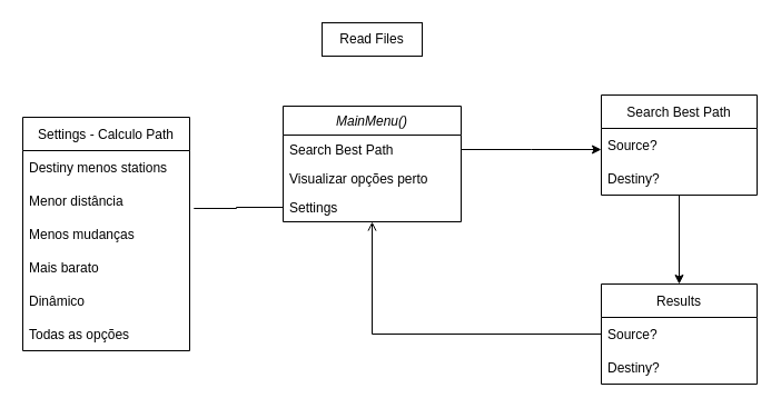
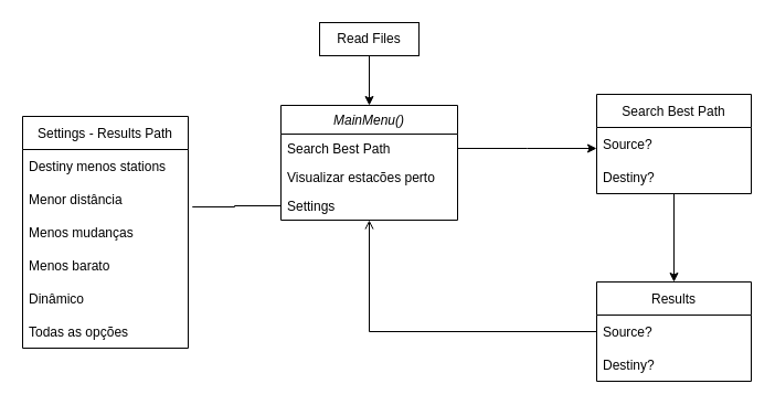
  <mxCell id="0" />
  <mxCell id="1" parent="0" />
  <mxCell id="2" value="MainMenu()" style="swimlane;fontStyle=2;align=center;verticalAlign=top;childLayout=stackLayout;horizontal=1;startSize=26;horizontalStack=0;resizeParent=1;resizeLast=0;collapsible=1;marginBottom=0;rounded=0;shadow=0;strokeWidth=1;" parent="1" vertex="1"><mxGeometry x="254" y="95" width="160" height="104" as="geometry"><mxRectangle x="230" y="140" width="160" height="26" as="alternateBounds" /></mxGeometry></mxCell>
  <mxCell id="3" value="Search Best Path&#10;" style="text;align=left;verticalAlign=top;spacingLeft=4;spacingRight=4;overflow=hidden;rotatable=0;points=[[0,0.5],[1,0.5]];portConstraint=eastwest;" parent="2" vertex="1"><mxGeometry y="26" width="160" height="26" as="geometry" /></mxCell>
- <mxCell id="4" value="Visualizar opções perto" style="text;align=left;verticalAlign=top;spacingLeft=4;spacingRight=4;overflow=hidden;rotatable=0;points=[[0,0.5],[1,0.5]];portConstraint=eastwest;rounded=0;shadow=0;html=0;" vertex="1" parent="2"><mxGeometry y="52" width="160" height="26" as="geometry" /></mxCell>
+ <mxCell id="4" value="Visualizar estacões perto" style="text;align=left;verticalAlign=top;spacingLeft=4;spacingRight=4;overflow=hidden;rotatable=0;points=[[0,0.5],[1,0.5]];portConstraint=eastwest;rounded=0;shadow=0;html=0;" vertex="1" parent="2"><mxGeometry y="52" width="160" height="26" as="geometry" /></mxCell>
  <mxCell id="5" value="Settings" style="text;align=left;verticalAlign=top;spacingLeft=4;spacingRight=4;overflow=hidden;rotatable=0;points=[[0,0.5],[1,0.5]];portConstraint=eastwest;rounded=0;shadow=0;html=0;" parent="2" vertex="1"><mxGeometry y="78" width="160" height="26" as="geometry" /></mxCell>
+ <mxCell id="6" style="edgeStyle=orthogonalEdgeStyle;rounded=0;orthogonalLoop=1;jettySize=auto;html=1;" edge="1" parent="1" source="7" target="2"><mxGeometry relative="1" as="geometry" /></mxCell>
  <mxCell id="7" value="Read Files" style="rounded=0;whiteSpace=wrap;html=1;" vertex="1" parent="1"><mxGeometry x="289" y="20" width="90" height="30" as="geometry" /></mxCell>
  <mxCell id="8" style="edgeStyle=orthogonalEdgeStyle;rounded=0;orthogonalLoop=1;jettySize=auto;html=1;" edge="1" parent="1" source="3"><mxGeometry relative="1" as="geometry"><mxPoint x="540" y="134" as="targetPoint" /></mxGeometry></mxCell>
- <mxCell id="9" value="Settings - Calculo Path" style="swimlane;fontStyle=0;childLayout=stackLayout;horizontal=1;startSize=30;horizontalStack=0;resizeParent=1;resizeParentMax=0;resizeLast=0;collapsible=1;marginBottom=0;" vertex="1" parent="1"><mxGeometry x="20" y="105" width="150" height="210" as="geometry" /></mxCell>
+ <mxCell id="9" value="Settings - Results Path" style="swimlane;fontStyle=0;childLayout=stackLayout;horizontal=1;startSize=30;horizontalStack=0;resizeParent=1;resizeParentMax=0;resizeLast=0;collapsible=1;marginBottom=0;" vertex="1" parent="1"><mxGeometry x="20" y="105" width="150" height="210" as="geometry" /></mxCell>
  <mxCell id="10" value="Destiny menos stations" style="text;strokeColor=none;fillColor=none;align=left;verticalAlign=middle;spacingLeft=4;spacingRight=4;overflow=hidden;points=[[0,0.5],[1,0.5]];portConstraint=eastwest;rotatable=0;" vertex="1" parent="9"><mxGeometry y="30" width="150" height="30" as="geometry" /></mxCell>
  <mxCell id="11" value="Menor distância" style="text;strokeColor=none;fillColor=none;align=left;verticalAlign=middle;spacingLeft=4;spacingRight=4;overflow=hidden;points=[[0,0.5],[1,0.5]];portConstraint=eastwest;rotatable=0;" vertex="1" parent="9"><mxGeometry y="60" width="150" height="30" as="geometry" /></mxCell>
  <mxCell id="12" value="Menos mudanças" style="text;strokeColor=none;fillColor=none;align=left;verticalAlign=middle;spacingLeft=4;spacingRight=4;overflow=hidden;points=[[0,0.5],[1,0.5]];portConstraint=eastwest;rotatable=0;" vertex="1" parent="9"><mxGeometry y="90" width="150" height="30" as="geometry" /></mxCell>
- <mxCell id="13" value="Mais barato" style="text;strokeColor=none;fillColor=none;align=left;verticalAlign=middle;spacingLeft=4;spacingRight=4;overflow=hidden;points=[[0,0.5],[1,0.5]];portConstraint=eastwest;rotatable=0;" vertex="1" parent="9"><mxGeometry y="120" width="150" height="30" as="geometry" /></mxCell>
+ <mxCell id="13" value="Menos barato" style="text;strokeColor=none;fillColor=none;align=left;verticalAlign=middle;spacingLeft=4;spacingRight=4;overflow=hidden;points=[[0,0.5],[1,0.5]];portConstraint=eastwest;rotatable=0;" vertex="1" parent="9"><mxGeometry y="120" width="150" height="30" as="geometry" /></mxCell>
  <mxCell id="14" value="Dinâmico" style="text;strokeColor=none;fillColor=none;align=left;verticalAlign=middle;spacingLeft=4;spacingRight=4;overflow=hidden;points=[[0,0.5],[1,0.5]];portConstraint=eastwest;rotatable=0;" vertex="1" parent="9"><mxGeometry y="150" width="150" height="30" as="geometry" /></mxCell>
  <mxCell id="15" value="Todas as opções" style="text;strokeColor=none;fillColor=none;align=left;verticalAlign=middle;spacingLeft=4;spacingRight=4;overflow=hidden;points=[[0,0.5],[1,0.5]];portConstraint=eastwest;rotatable=0;" vertex="1" parent="9"><mxGeometry y="180" width="150" height="30" as="geometry" /></mxCell>
  <mxCell id="16" value="" style="edgeStyle=orthogonalEdgeStyle;rounded=0;orthogonalLoop=1;jettySize=auto;html=1;" edge="1" parent="1" source="17" target="22"><mxGeometry relative="1" as="geometry" /></mxCell>
  <mxCell id="17" value="Search Best Path" style="swimlane;fontStyle=0;childLayout=stackLayout;horizontal=1;startSize=30;horizontalStack=0;resizeParent=1;resizeParentMax=0;resizeLast=0;collapsible=1;marginBottom=0;" vertex="1" parent="1"><mxGeometry x="540" y="85" width="140" height="90" as="geometry" /></mxCell>
  <mxCell id="18" value="Source?" style="text;strokeColor=none;fillColor=none;align=left;verticalAlign=middle;spacingLeft=4;spacingRight=4;overflow=hidden;points=[[0,0.5],[1,0.5]];portConstraint=eastwest;rotatable=0;" vertex="1" parent="17"><mxGeometry y="30" width="140" height="30" as="geometry" /></mxCell>
  <mxCell id="19" value="Destiny?" style="text;strokeColor=none;fillColor=none;align=left;verticalAlign=middle;spacingLeft=4;spacingRight=4;overflow=hidden;points=[[0,0.5],[1,0.5]];portConstraint=eastwest;rotatable=0;" vertex="1" parent="17"><mxGeometry y="60" width="140" height="30" as="geometry" /></mxCell>
  <mxCell id="20" style="edgeStyle=orthogonalEdgeStyle;rounded=0;orthogonalLoop=1;jettySize=auto;html=1;entryX=1.025;entryY=0.733;entryDx=0;entryDy=0;entryPerimeter=0;endArrow=none;" edge="1" parent="1" source="5" target="11"><mxGeometry relative="1" as="geometry" /></mxCell>
  <mxCell id="21" style="edgeStyle=orthogonalEdgeStyle;rounded=0;orthogonalLoop=1;jettySize=auto;html=1;endArrow=open;" edge="1" parent="1" source="22" target="2"><mxGeometry relative="1" as="geometry" /></mxCell>
  <mxCell id="22" value="Results" style="swimlane;fontStyle=0;childLayout=stackLayout;horizontal=1;startSize=30;horizontalStack=0;resizeParent=1;resizeParentMax=0;resizeLast=0;collapsible=1;marginBottom=0;" vertex="1" parent="1"><mxGeometry x="540" y="255" width="140" height="90" as="geometry" /></mxCell>
  <mxCell id="23" value="Source?" style="text;strokeColor=none;fillColor=none;align=left;verticalAlign=middle;spacingLeft=4;spacingRight=4;overflow=hidden;points=[[0,0.5],[1,0.5]];portConstraint=eastwest;rotatable=0;" vertex="1" parent="22"><mxGeometry y="30" width="140" height="30" as="geometry" /></mxCell>
  <mxCell id="24" value="Destiny?" style="text;strokeColor=none;fillColor=none;align=left;verticalAlign=middle;spacingLeft=4;spacingRight=4;overflow=hidden;points=[[0,0.5],[1,0.5]];portConstraint=eastwest;rotatable=0;" vertex="1" parent="22"><mxGeometry y="60" width="140" height="30" as="geometry" /></mxCell>
